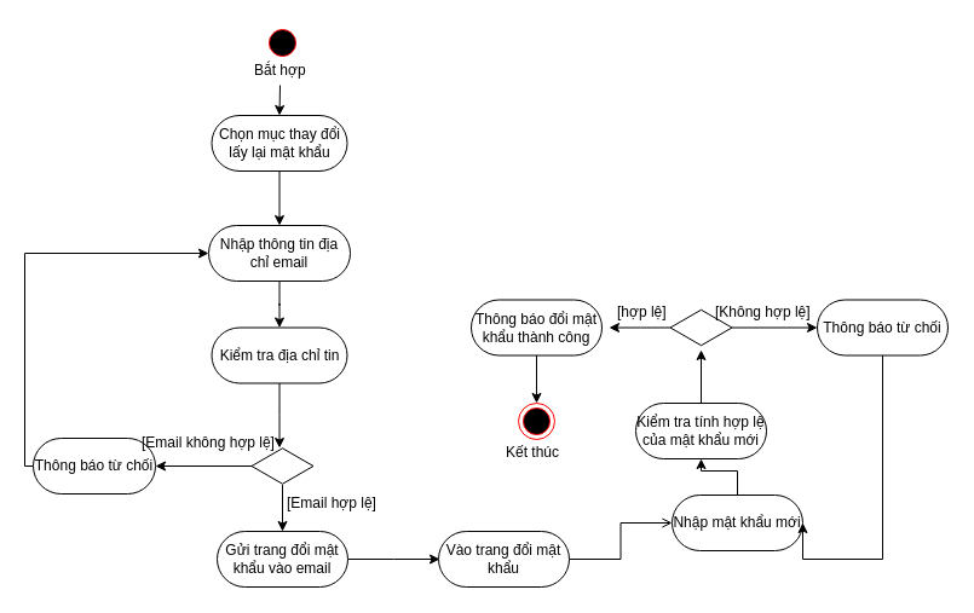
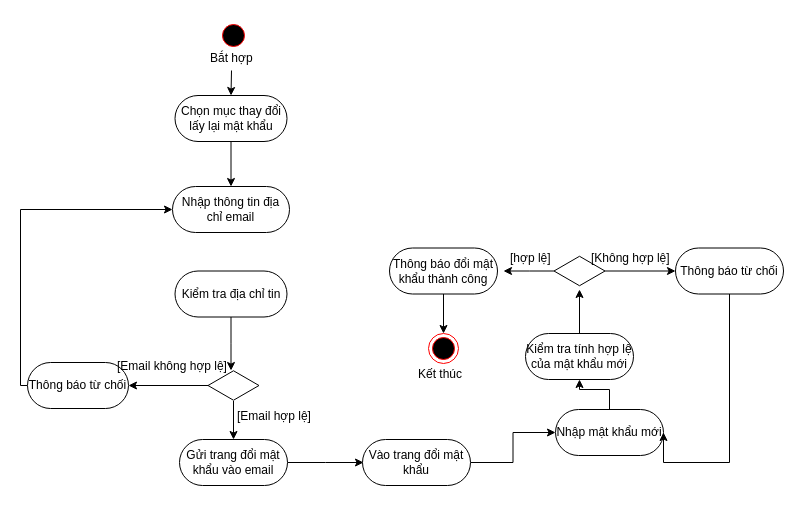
  <mxCell id="0" />
  <mxCell id="1" parent="0" />
  <mxCell id="2" value="băt" style="ellipse;html=1;shape=startState;fillColor=#000000;strokeColor=#ff0000;" vertex="1" parent="1"><mxGeometry x="218" y="20" width="30" height="30" as="geometry" /></mxCell>
  <mxCell id="3" value="" style="ellipse;html=1;shape=endState;fillColor=#000000;strokeColor=#ff0000;" vertex="1" parent="1"><mxGeometry x="428" y="333" width="30" height="30" as="geometry" /></mxCell>
  <mxCell id="4" style="edgeStyle=orthogonalEdgeStyle;rounded=0;orthogonalLoop=1;jettySize=auto;html=1;entryX=0.5;entryY=0;entryDx=0;entryDy=0;" edge="1" parent="1" source="5" target="10"><mxGeometry relative="1" as="geometry"><mxPoint x="229" y="215" as="targetPoint" /></mxGeometry></mxCell>
  <mxCell id="5" value="Chọn mục thay đổi lấy lại mật khẩu" style="rounded=1;whiteSpace=wrap;html=1;arcSize=50;" vertex="1" parent="1"><mxGeometry x="174.5" y="95" width="112" height="46" as="geometry" /></mxCell>
  <mxCell id="6" style="edgeStyle=orthogonalEdgeStyle;rounded=0;orthogonalLoop=1;jettySize=auto;html=1;entryX=0.5;entryY=0;entryDx=0;entryDy=0;" edge="1" parent="1" source="8" target="14"><mxGeometry relative="1" as="geometry" /></mxCell>
  <mxCell id="7" style="edgeStyle=orthogonalEdgeStyle;rounded=0;orthogonalLoop=1;jettySize=auto;html=1;entryX=1;entryY=0.5;entryDx=0;entryDy=0;" edge="1" parent="1" source="8" target="12"><mxGeometry relative="1" as="geometry"><mxPoint x="343" y="385" as="targetPoint" /></mxGeometry></mxCell>
  <mxCell id="8" value="" style="html=1;whiteSpace=wrap;aspect=fixed;shape=isoRectangle;" vertex="1" parent="1"><mxGeometry x="207.5" y="369.5" width="51" height="31" as="geometry" /></mxCell>
- <mxCell id="9" style="edgeStyle=orthogonalEdgeStyle;rounded=0;orthogonalLoop=1;jettySize=auto;html=1;entryX=0.5;entryY=0;entryDx=0;entryDy=0;" edge="1" parent="1" source="10" target="19"><mxGeometry relative="1" as="geometry"><mxPoint x="231" y="289" as="targetPoint" /></mxGeometry></mxCell>
  <mxCell id="10" value="Nhập thông tin địa chỉ email" style="rounded=1;whiteSpace=wrap;html=1;arcSize=50;" vertex="1" parent="1"><mxGeometry x="172" y="186" width="117" height="46" as="geometry" /></mxCell>
  <mxCell id="11" style="edgeStyle=orthogonalEdgeStyle;rounded=0;orthogonalLoop=1;jettySize=auto;html=1;" edge="1" parent="1" source="12"><mxGeometry relative="1" as="geometry"><mxPoint x="172" y="209" as="targetPoint" /><Array as="points"><mxPoint x="20" y="385" /><mxPoint x="20" y="209" /></Array></mxGeometry></mxCell>
  <mxCell id="12" value="Thông báo từ chối" style="rounded=1;whiteSpace=wrap;html=1;arcSize=50;" vertex="1" parent="1"><mxGeometry x="27" y="362" width="101" height="46" as="geometry" /></mxCell>
  <mxCell id="13" style="edgeStyle=orthogonalEdgeStyle;rounded=0;orthogonalLoop=1;jettySize=auto;html=1;" edge="1" parent="1" source="14"><mxGeometry relative="1" as="geometry"><mxPoint x="363" y="462" as="targetPoint" /></mxGeometry></mxCell>
  <mxCell id="14" value="Gửi trang đổi mật khẩu vào email" style="rounded=1;whiteSpace=wrap;html=1;arcSize=50;" vertex="1" parent="1"><mxGeometry x="179" y="439" width="108" height="46" as="geometry" /></mxCell>
  <mxCell id="15" value="Bắt hợp" style="text;html=1;resizable=0;points=[];autosize=1;align=left;verticalAlign=top;spacingTop=-4;" vertex="1" parent="1"><mxGeometry x="207.5" y="48" width="51" height="14" as="geometry" /></mxCell>
  <mxCell id="16" value="" style="endArrow=classic;html=1;entryX=0.5;entryY=0;entryDx=0;entryDy=0;" edge="1" parent="1" target="5"><mxGeometry width="50" height="50" relative="1" as="geometry"><mxPoint x="231" y="70" as="sourcePoint" /><mxPoint x="370" y="-79" as="targetPoint" /></mxGeometry></mxCell>
  <mxCell id="17" value="Kết thúc" style="text;html=1;resizable=0;points=[];autosize=1;align=left;verticalAlign=top;spacingTop=-4;" vertex="1" parent="1"><mxGeometry x="416" y="364" width="54" height="14" as="geometry" /></mxCell>
  <mxCell id="18" style="edgeStyle=orthogonalEdgeStyle;rounded=0;orthogonalLoop=1;jettySize=auto;html=1;" edge="1" parent="1" source="19"><mxGeometry relative="1" as="geometry"><mxPoint x="230.5" y="370" as="targetPoint" /></mxGeometry></mxCell>
  <mxCell id="19" value="Kiểm tra địa chỉ tin" style="rounded=1;whiteSpace=wrap;html=1;arcSize=50;" vertex="1" parent="1"><mxGeometry x="174.5" y="270.5" width="112" height="46" as="geometry" /></mxCell>
  <mxCell id="20" value="[Email không hợp lệ]" style="text;html=1;resizable=0;points=[];autosize=1;align=left;verticalAlign=top;spacingTop=-4;" vertex="1" parent="1"><mxGeometry x="114.5" y="356" width="120" height="14" as="geometry" /></mxCell>
  <mxCell id="21" value="[Email hợp lệ]" style="text;html=1;resizable=0;points=[];autosize=1;align=left;verticalAlign=top;spacingTop=-4;" vertex="1" parent="1"><mxGeometry x="234.5" y="406" width="84" height="14" as="geometry" /></mxCell>
- <mxCell id="22" style="edgeStyle=orthogonalEdgeStyle;rounded=0;orthogonalLoop=1;jettySize=auto;html=1;entryX=0;entryY=0.5;entryDx=0;entryDy=0;endArrow=open;" edge="1" parent="1" source="23" target="25"><mxGeometry relative="1" as="geometry" /></mxCell>
+ <mxCell id="22" style="edgeStyle=orthogonalEdgeStyle;rounded=0;orthogonalLoop=1;jettySize=auto;html=1;entryX=0;entryY=0.5;entryDx=0;entryDy=0;" edge="1" parent="1" source="23" target="25"><mxGeometry relative="1" as="geometry" /></mxCell>
  <mxCell id="23" value="Vào trang đổi mật khẩu" style="rounded=1;whiteSpace=wrap;html=1;arcSize=50;" vertex="1" parent="1"><mxGeometry x="362" y="439" width="108" height="46" as="geometry" /></mxCell>
  <mxCell id="24" value="" style="edgeStyle=orthogonalEdgeStyle;rounded=0;orthogonalLoop=1;jettySize=auto;html=1;" edge="1" parent="1" source="25" target="27"><mxGeometry relative="1" as="geometry" /></mxCell>
  <mxCell id="25" value="Nhập mật khẩu mới" style="rounded=1;whiteSpace=wrap;html=1;arcSize=50;" vertex="1" parent="1"><mxGeometry x="555" y="409" width="108" height="46" as="geometry" /></mxCell>
  <mxCell id="26" style="edgeStyle=orthogonalEdgeStyle;rounded=0;orthogonalLoop=1;jettySize=auto;html=1;" edge="1" parent="1" source="27"><mxGeometry relative="1" as="geometry"><mxPoint x="579" y="289" as="targetPoint" /></mxGeometry></mxCell>
  <mxCell id="27" value="Kiểm tra tính hợp lệ của mật khẩu mới" style="rounded=1;whiteSpace=wrap;html=1;arcSize=50;" vertex="1" parent="1"><mxGeometry x="525" y="333" width="108" height="46" as="geometry" /></mxCell>
  <mxCell id="28" style="edgeStyle=orthogonalEdgeStyle;rounded=0;orthogonalLoop=1;jettySize=auto;html=1;" edge="1" parent="1" source="30"><mxGeometry relative="1" as="geometry"><mxPoint x="503" y="270.5" as="targetPoint" /></mxGeometry></mxCell>
  <mxCell id="29" style="edgeStyle=orthogonalEdgeStyle;rounded=0;orthogonalLoop=1;jettySize=auto;html=1;entryX=0;entryY=0.5;entryDx=0;entryDy=0;" edge="1" parent="1" source="30" target="34"><mxGeometry relative="1" as="geometry" /></mxCell>
  <mxCell id="30" value="" style="html=1;whiteSpace=wrap;aspect=fixed;shape=isoRectangle;" vertex="1" parent="1"><mxGeometry x="553.5" y="255" width="51" height="31" as="geometry" /></mxCell>
  <mxCell id="31" style="edgeStyle=orthogonalEdgeStyle;rounded=0;orthogonalLoop=1;jettySize=auto;html=1;entryX=0.5;entryY=0;entryDx=0;entryDy=0;" edge="1" parent="1" source="32" target="3"><mxGeometry relative="1" as="geometry" /></mxCell>
  <mxCell id="32" value="Thông báo đổi mật khẩu thành công" style="rounded=1;whiteSpace=wrap;html=1;arcSize=50;" vertex="1" parent="1"><mxGeometry x="389" y="247.5" width="108" height="46" as="geometry" /></mxCell>
  <mxCell id="33" style="edgeStyle=orthogonalEdgeStyle;rounded=0;orthogonalLoop=1;jettySize=auto;html=1;entryX=1;entryY=0.5;entryDx=0;entryDy=0;" edge="1" parent="1" source="34" target="25"><mxGeometry relative="1" as="geometry"><Array as="points"><mxPoint x="729" y="462" /></Array></mxGeometry></mxCell>
  <mxCell id="34" value="Thông báo từ chối" style="rounded=1;whiteSpace=wrap;html=1;arcSize=50;" vertex="1" parent="1"><mxGeometry x="675" y="247.5" width="108" height="46" as="geometry" /></mxCell>
  <mxCell id="35" value="[hợp lệ]" style="text;html=1;resizable=0;points=[];autosize=1;align=left;verticalAlign=top;spacingTop=-4;" vertex="1" parent="1"><mxGeometry x="507.5" y="248" width="51" height="14" as="geometry" /></mxCell>
  <mxCell id="36" value="[Không hợp lệ]" style="text;html=1;resizable=0;points=[];autosize=1;align=left;verticalAlign=top;spacingTop=-4;" vertex="1" parent="1"><mxGeometry x="588.5" y="247.5" width="89" height="14" as="geometry" /></mxCell>
